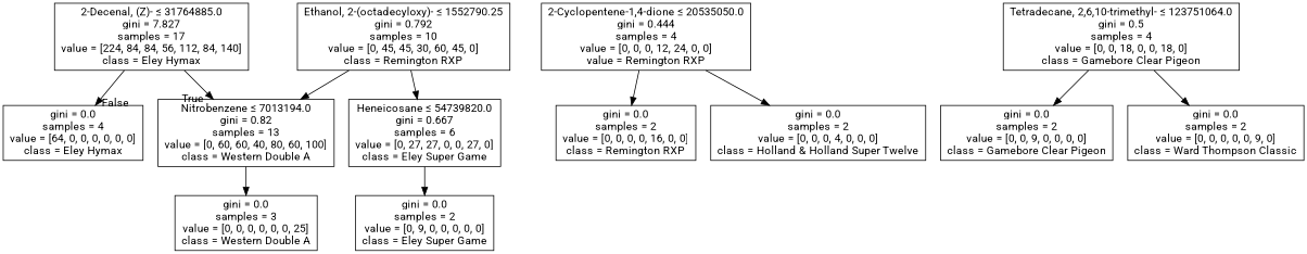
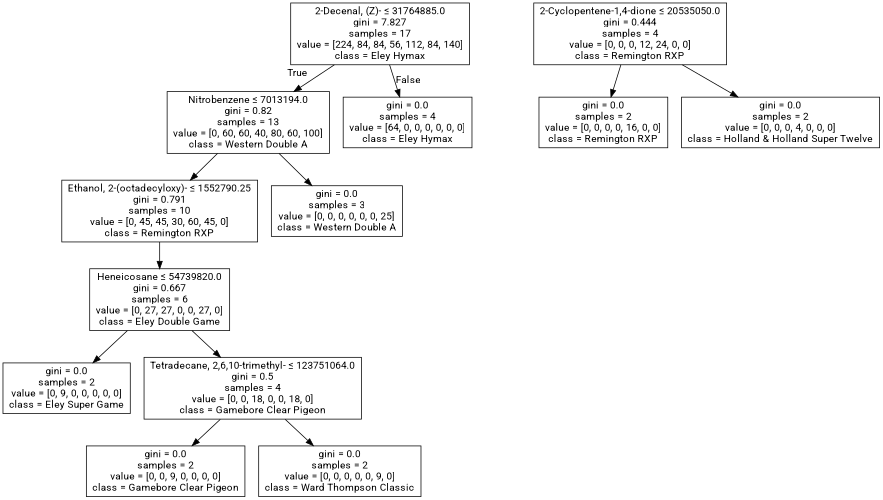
  digraph {
    fontname=Roboto
    node [fontname=Roboto shape=box]
    edge [fontname=Roboto]
    n1 [label=<2-Decenal, (Z)- &le; 31764885.0<br/>gini = 7.827<br/>samples = 17<br/>value = [224, 84, 84, 56, 112, 84, 140]<br/>class = Eley Hymax>]
    n2 [label=<Nitrobenzene &le; 7013194.0<br/>gini = 0.82<br/>samples = 13<br/>value = [0, 60, 60, 40, 80, 60, 100]<br/>class = Western Double A>]
    n3 [label=<gini = 0.0<br/>samples = 4<br/>value = [64, 0, 0, 0, 0, 0, 0]<br/>class = Eley Hymax>]
-   n4 [label=<Ethanol, 2-(octadecyloxy)- &le; 1552790.25<br/>gini = 0.792<br/>samples = 10<br/>value = [0, 45, 45, 30, 60, 45, 0]<br/>class = Remington RXP>]
+   n4 [label=<Ethanol, 2-(octadecyloxy)- &le; 1552790.25<br/>gini = 0.791<br/>samples = 10<br/>value = [0, 45, 45, 30, 60, 45, 0]<br/>class = Remington RXP>]
    n5 [label=<gini = 0.0<br/>samples = 3<br/>value = [0, 0, 0, 0, 0, 0, 25]<br/>class = Western Double A>]
-   n6 [label=<Heneicosane &le; 54739820.0<br/>gini = 0.667<br/>samples = 6<br/>value = [0, 27, 27, 0, 0, 27, 0]<br/>class = Eley Super Game>]
-   n7 [label=<2-Cyclopentene-1,4-dione &le; 20535050.0<br/>gini = 0.444<br/>samples = 4<br/>value = [0, 0, 0, 12, 24, 0, 0]<br/>value = Remington RXP>]
+   n6 [label=<Heneicosane &le; 54739820.0<br/>gini = 0.667<br/>samples = 6<br/>value = [0, 27, 27, 0, 0, 27, 0]<br/>class = Eley Double Game>]
+   n7 [label=<2-Cyclopentene-1,4-dione &le; 20535050.0<br/>gini = 0.444<br/>samples = 4<br/>value = [0, 0, 0, 12, 24, 0, 0]<br/>class = Remington RXP>]
    n8 [label=<gini = 0.0<br/>samples = 2<br/>value = [0, 0, 0, 0, 16, 0, 0]<br/>class = Remington RXP>]
    n9 [label=<gini = 0.0<br/>samples = 2<br/>value = [0, 0, 0, 4, 0, 0, 0]<br/>class = Holland &amp; Holland Super Twelve>]
    n10 [label=<gini = 0.0<br/>samples = 2<br/>value = [0, 9, 0, 0, 0, 0, 0]<br/>class = Eley Super Game>]
    n11 [label=<Tetradecane, 2,6,10-trimethyl- &le; 123751064.0<br/>gini = 0.5<br/>samples = 4<br/>value = [0, 0, 18, 0, 0, 18, 0]<br/>class = Gamebore Clear Pigeon>]
    n12 [label=<gini = 0.0<br/>samples = 2<br/>value = [0, 0, 9, 0, 0, 0, 0]<br/>class = Gamebore Clear Pigeon>]
    n13 [label=<gini = 0.0<br/>samples = 2<br/>value = [0, 0, 0, 0, 0, 9, 0]<br/>class = Ward Thompson Classic>]
    n1 -> n2 [headlabel=True labelangle=45 labeldistance=2.5]
    n1 -> n3 [headlabel=False labelangle=-45 labeldistance=2.5]
-   n4 -> n2
+   n2 -> n4
    n2 -> n5
    n4 -> n6
    n6 -> n10
+   n6 -> n11
    n7 -> n8
    n7 -> n9
    n11 -> n12
    n11 -> n13
  }
